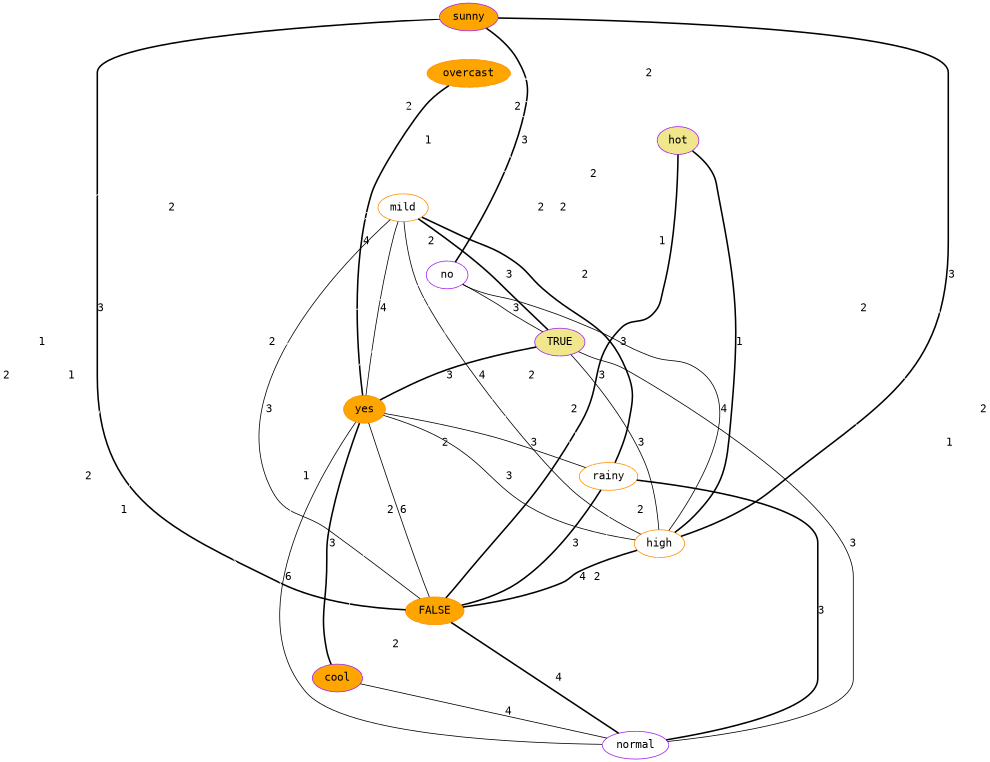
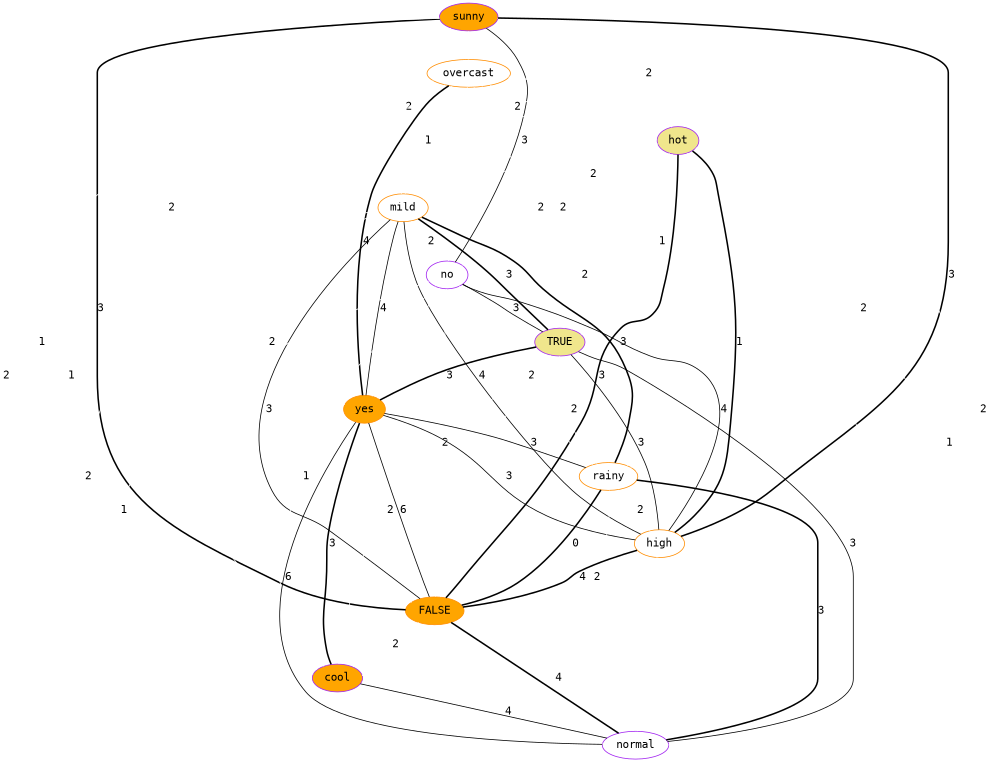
  strict graph {
    fontname="DejaVu Sans Mono"
    node [color=purple fillcolor=white fontname="DejaVu Sans Mono" style=filled]
    edge [color=white fontname="DejaVu Sans Mono"]
    sunny [fillcolor=orange]
-   overcast [color=darkorange fillcolor=orange]
+   overcast [color=darkorange]
    hot [fillcolor=khaki]
    mild [color=darkorange]
    no
    TRUE [fillcolor=khaki]
    yes [color=darkorange fillcolor=orange]
    rainy [color=darkorange]
    high [color=darkorange]
    FALSE [color=darkorange fillcolor=orange]
    cool [fillcolor=orange]
    normal
    sunny -- overcast
    sunny -- hot [label=2]
    sunny -- mild [label=2]
-   sunny -- no [color=black label=3 style=bold]
+   sunny -- no [color=black label=3 style=solid]
    sunny -- TRUE [label=2]
    sunny -- yes [label=2]
    sunny -- rainy
    sunny -- high [color=black label=3 style=bold]
    sunny -- FALSE [color=black label=3 style=bold]
    sunny -- cool [label=1]
    sunny -- normal [label=2]
    overcast -- hot [label=2]
    overcast -- mild [label=1]
    overcast -- no
    overcast -- TRUE [label=2]
    overcast -- yes [color=black label=4 style=bold]
    overcast -- rainy
    overcast -- high [label=2]
    overcast -- FALSE [label=2]
    overcast -- cool [label=1]
    overcast -- normal [label=2]
    hot -- mild
    hot -- no [label=2]
    hot -- TRUE [label=1]
    hot -- yes [label=2]
    hot -- rainy
    hot -- high [color=black label=1 style=bold]
    hot -- FALSE [color=black label=3 style=bold]
    hot -- cool
    hot -- normal [label=1]
    mild -- no [label=2]
    mild -- TRUE [color=black label=3 style=bold]
    mild -- yes [color=black label=4 style=solid]
    mild -- rainy [color=black label=3 style=bold]
    mild -- high [color=black label=4 style=solid]
    mild -- FALSE [color=black label=3 style=solid]
    mild -- cool
    mild -- normal [label=2]
    no -- TRUE [color=black label=3 style=solid]
    no -- yes
    no -- rainy [label=2]
    no -- high [color=black label=4 style=solid]
    no -- FALSE [label=2]
    no -- cool [label=1]
    no -- normal [label=1]
    TRUE -- yes [color=black label=3 style=bold]
    TRUE -- rainy [label=2]
    TRUE -- high [color=black label=3 style=solid]
    TRUE -- FALSE
    TRUE -- cool [label=2]
    TRUE -- normal [color=black label=3 style=solid]
    yes -- rainy [color=black label=3 style=solid]
    yes -- high [color=black label=3 style=solid]
    yes -- FALSE [color=black label=6 style=solid]
    yes -- cool [color=black label=3 style=bold]
    yes -- normal [color=black label=6 style=solid]
    rainy -- high [label=2]
-   rainy -- FALSE [color=black label=3 style=bold]
+   rainy -- FALSE [color=black label=0 style=bold]
    rainy -- cool [label=2]
    rainy -- normal [color=black label=3 style=bold]
    high -- FALSE [color=black label=4 style=bold]
    high -- cool
    high -- normal
    FALSE -- cool [label=2]
    FALSE -- normal [color=black label=4 style=bold]
    cool -- normal [color=black label=4 style=solid]
  }
